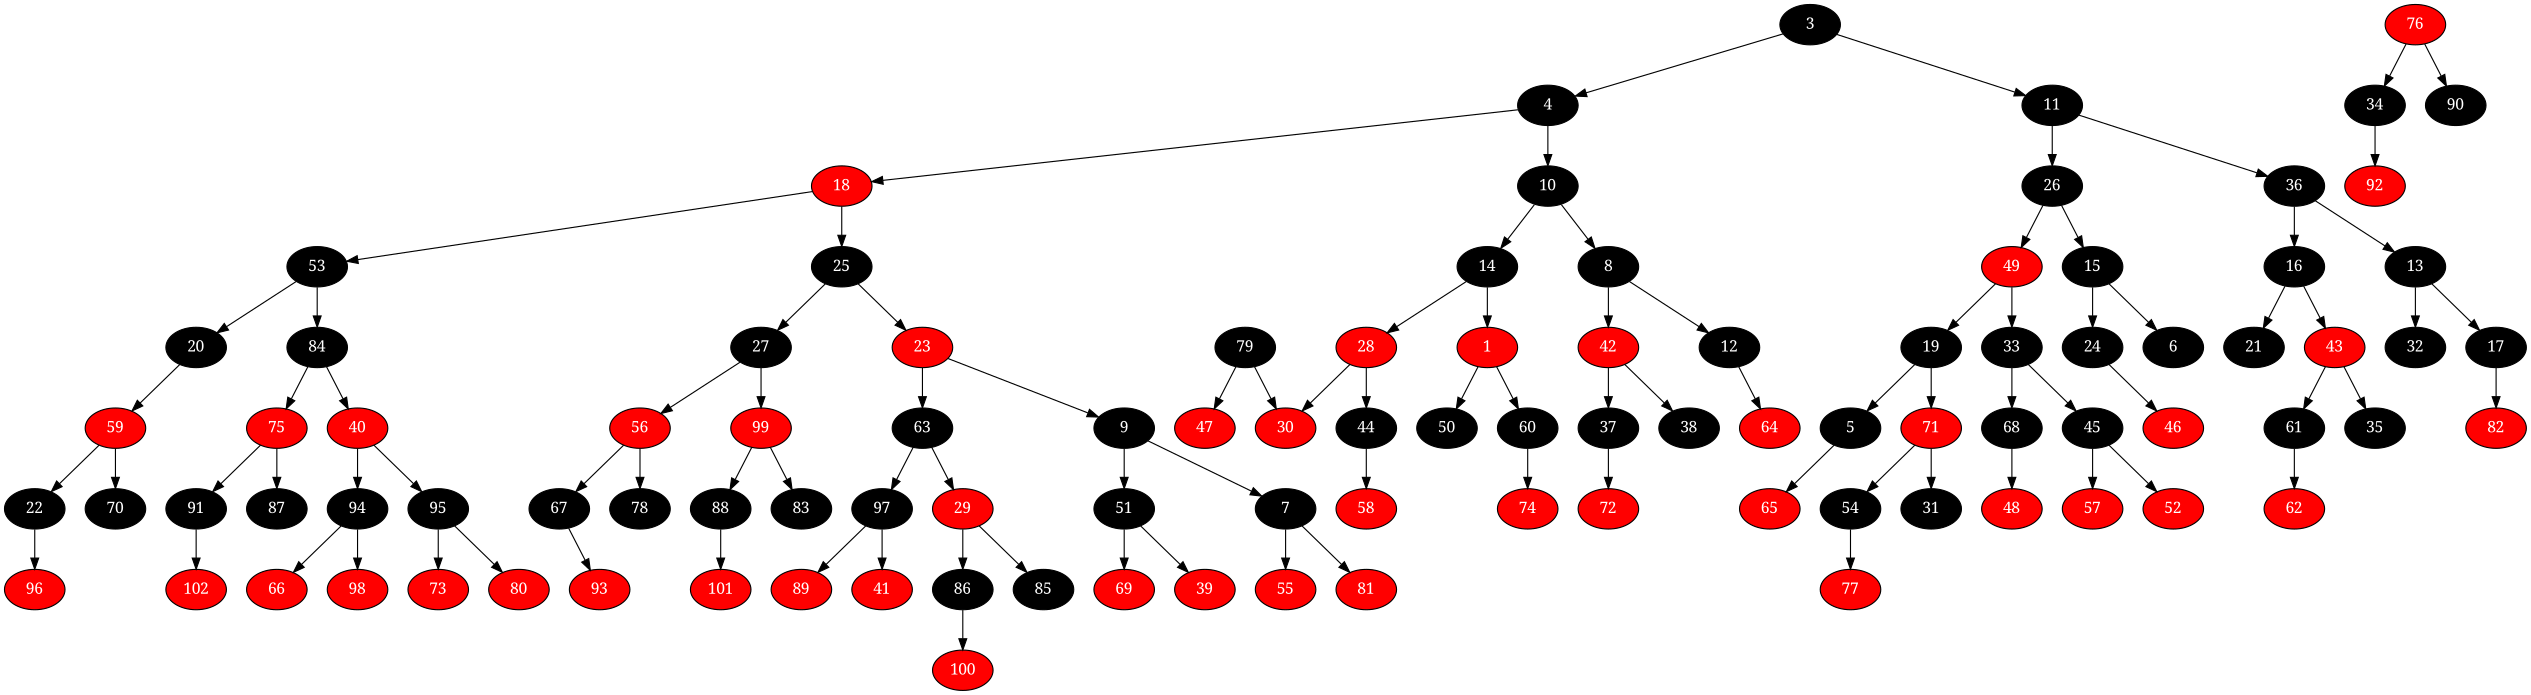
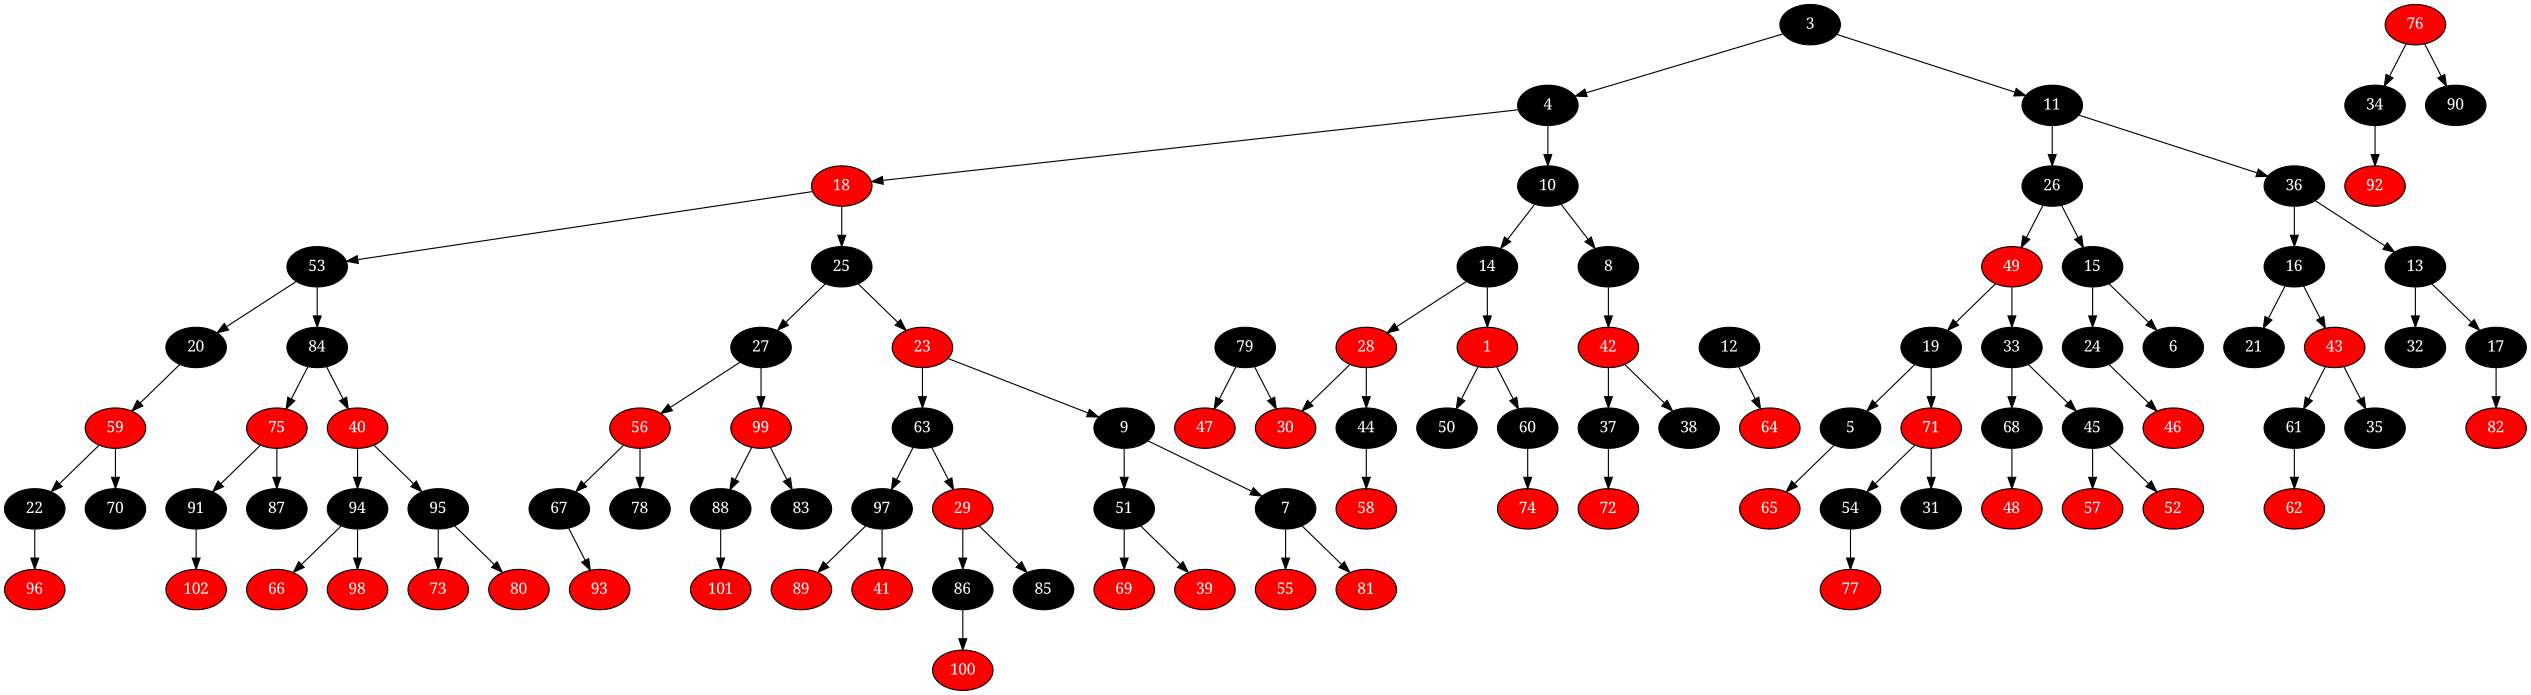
  digraph {
    fontname="Noto Serif"
    node [fillcolor=" black" fontcolor=" white" fontname="Noto Serif" style=filled]
    edge [color=black fontname="Noto Serif"]
    3
    4
    18 [fillcolor=" red"]
    53
    20
    59 [fillcolor=" red"]
    22
    96 [fillcolor=" red"]
    70
    76 [fillcolor=" red"]
    34
    92 [fillcolor=" red"]
    90
    84
    75 [fillcolor=" red"]
    91
    102 [fillcolor=" red"]
    87
    40 [fillcolor=" red"]
    94
    66 [fillcolor=" red"]
    98 [fillcolor=" red"]
    95
    73 [fillcolor=" red"]
    80 [fillcolor=" red"]
    25
    27
    56 [fillcolor=" red"]
    67
    93 [fillcolor=" red"]
    78
    99 [fillcolor=" red"]
    88
    101 [fillcolor=" red"]
    83
    23 [fillcolor=" red"]
    63
    97
    89 [fillcolor=" red"]
    41 [fillcolor=" red"]
    29 [fillcolor=" red"]
    86
    100 [fillcolor=" red"]
    85
    9
    51
    69 [fillcolor=" red"]
    39 [fillcolor=" red"]
    7
    55 [fillcolor=" red"]
    81 [fillcolor=" red"]
    10
    14
    28 [fillcolor=" red"]
    79
    47 [fillcolor=" red"]
    30 [fillcolor=" red"]
    44
    58 [fillcolor=" red"]
    1 [fillcolor=" red"]
    50
    60
    74 [fillcolor=" red"]
    8
    42 [fillcolor=" red"]
    37
    72 [fillcolor=" red"]
    38
    12
    64 [fillcolor=" red"]
    11
    26
    49 [fillcolor=" red"]
    19
    5
    65 [fillcolor=" red"]
    71 [fillcolor=" red"]
    54
    77 [fillcolor=" red"]
    31
    33
    68
    48 [fillcolor=" red"]
    45
    57 [fillcolor=" red"]
    52 [fillcolor=" red"]
    15
    24
    46 [fillcolor=" red"]
    6
    36
    16
    21
    43 [fillcolor=" red"]
    61
    62 [fillcolor=" red"]
    35
    13
    32
    17
    82 [fillcolor=" red"]
    subgraph sub_1 {
      3
      4
      18
      53
      20
      59
      22
      96
      70
      76
      34
      92
      90
      84
      75
      91
      102
      87
      40
      94
      66
      98
      95
      73
      80
      25
      27
      56
      67
      93
      78
      99
      88
      101
      83
      23
      63
      97
      89
      41
      29
      86
      100
      85
      9
      51
      69
      39
      7
      55
      81
      10
      14
      28
      79
      47
      30
      44
      58
      1
      50
      60
      74
      8
      42
      37
      72
      38
      12
      64
      11
      26
      49
      19
      5
      65
      71
      54
      77
      31
      33
      68
      48
      45
      57
      52
      15
      24
      46
      6
      36
      16
      21
      43
      61
      62
      35
      13
      32
      17
      82
    }
    3 -> 4
    3 -> 11
    4 -> 18
    4 -> 10
    18 -> 53
    18 -> 25
    53 -> 20
    53 -> 84
    20 -> 59
    59 -> 22
    59 -> 70
    22 -> 96
    76 -> 34
    76 -> 90
    34 -> 92
    84 -> 75
    84 -> 40
    75 -> 91
    75 -> 87
    91 -> 102
    40 -> 94
    40 -> 95
    94 -> 66
    94 -> 98
    95 -> 73
    95 -> 80
    25 -> 27
    25 -> 23
    27 -> 56
    27 -> 99
    56 -> 67
    56 -> 78
    67 -> 93
    99 -> 88
    99 -> 83
    88 -> 101
    23 -> 63
    23 -> 9
    63 -> 97
    63 -> 29
    97 -> 89
    97 -> 41
    29 -> 86
    29 -> 85
    86 -> 100
    9 -> 51
    9 -> 7
    51 -> 69
    51 -> 39
    7 -> 55
    7 -> 81
    10 -> 14
    10 -> 8
    14 -> 28
    14 -> 1
    28 -> 30
    28 -> 44
    79 -> 47
    79 -> 30
    44 -> 58
    1 -> 50
    1 -> 60
    60 -> 74
    8 -> 42
-   8 -> 12
    42 -> 37
    42 -> 38
    37 -> 72
    12 -> 64
    11 -> 26
    11 -> 36
    26 -> 49
    26 -> 15
    49 -> 19
    49 -> 33
    19 -> 5
    19 -> 71
    5 -> 65
    71 -> 54
    71 -> 31
    54 -> 77
    33 -> 68
    33 -> 45
    68 -> 48
    45 -> 57
    45 -> 52
    15 -> 24
    15 -> 6
    24 -> 46
    36 -> 16
    36 -> 13
    16 -> 21
    16 -> 43
    43 -> 61
    43 -> 35
    61 -> 62
    13 -> 32
    13 -> 17
    17 -> 82
  }
